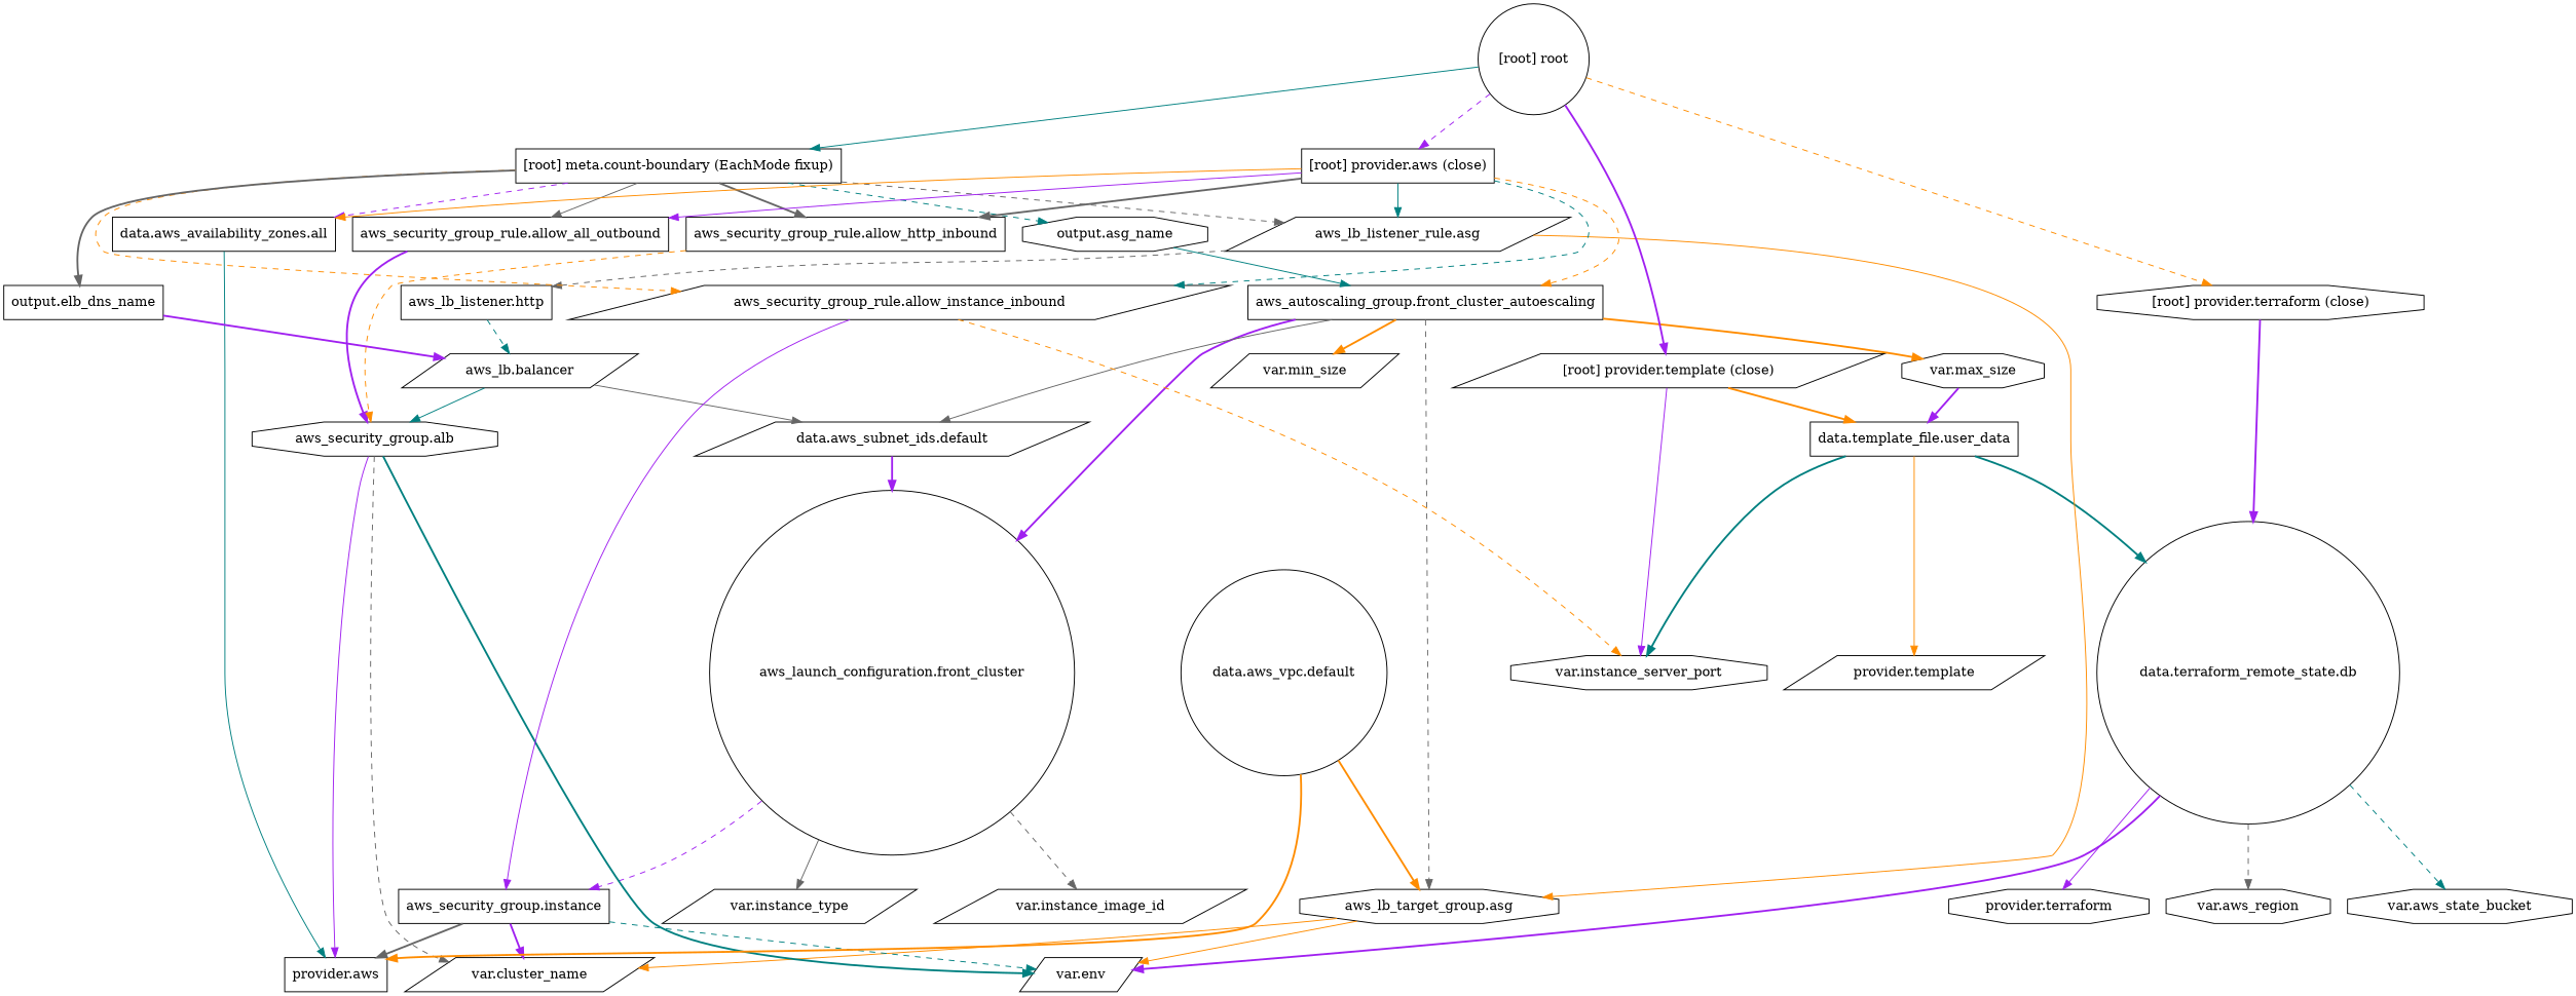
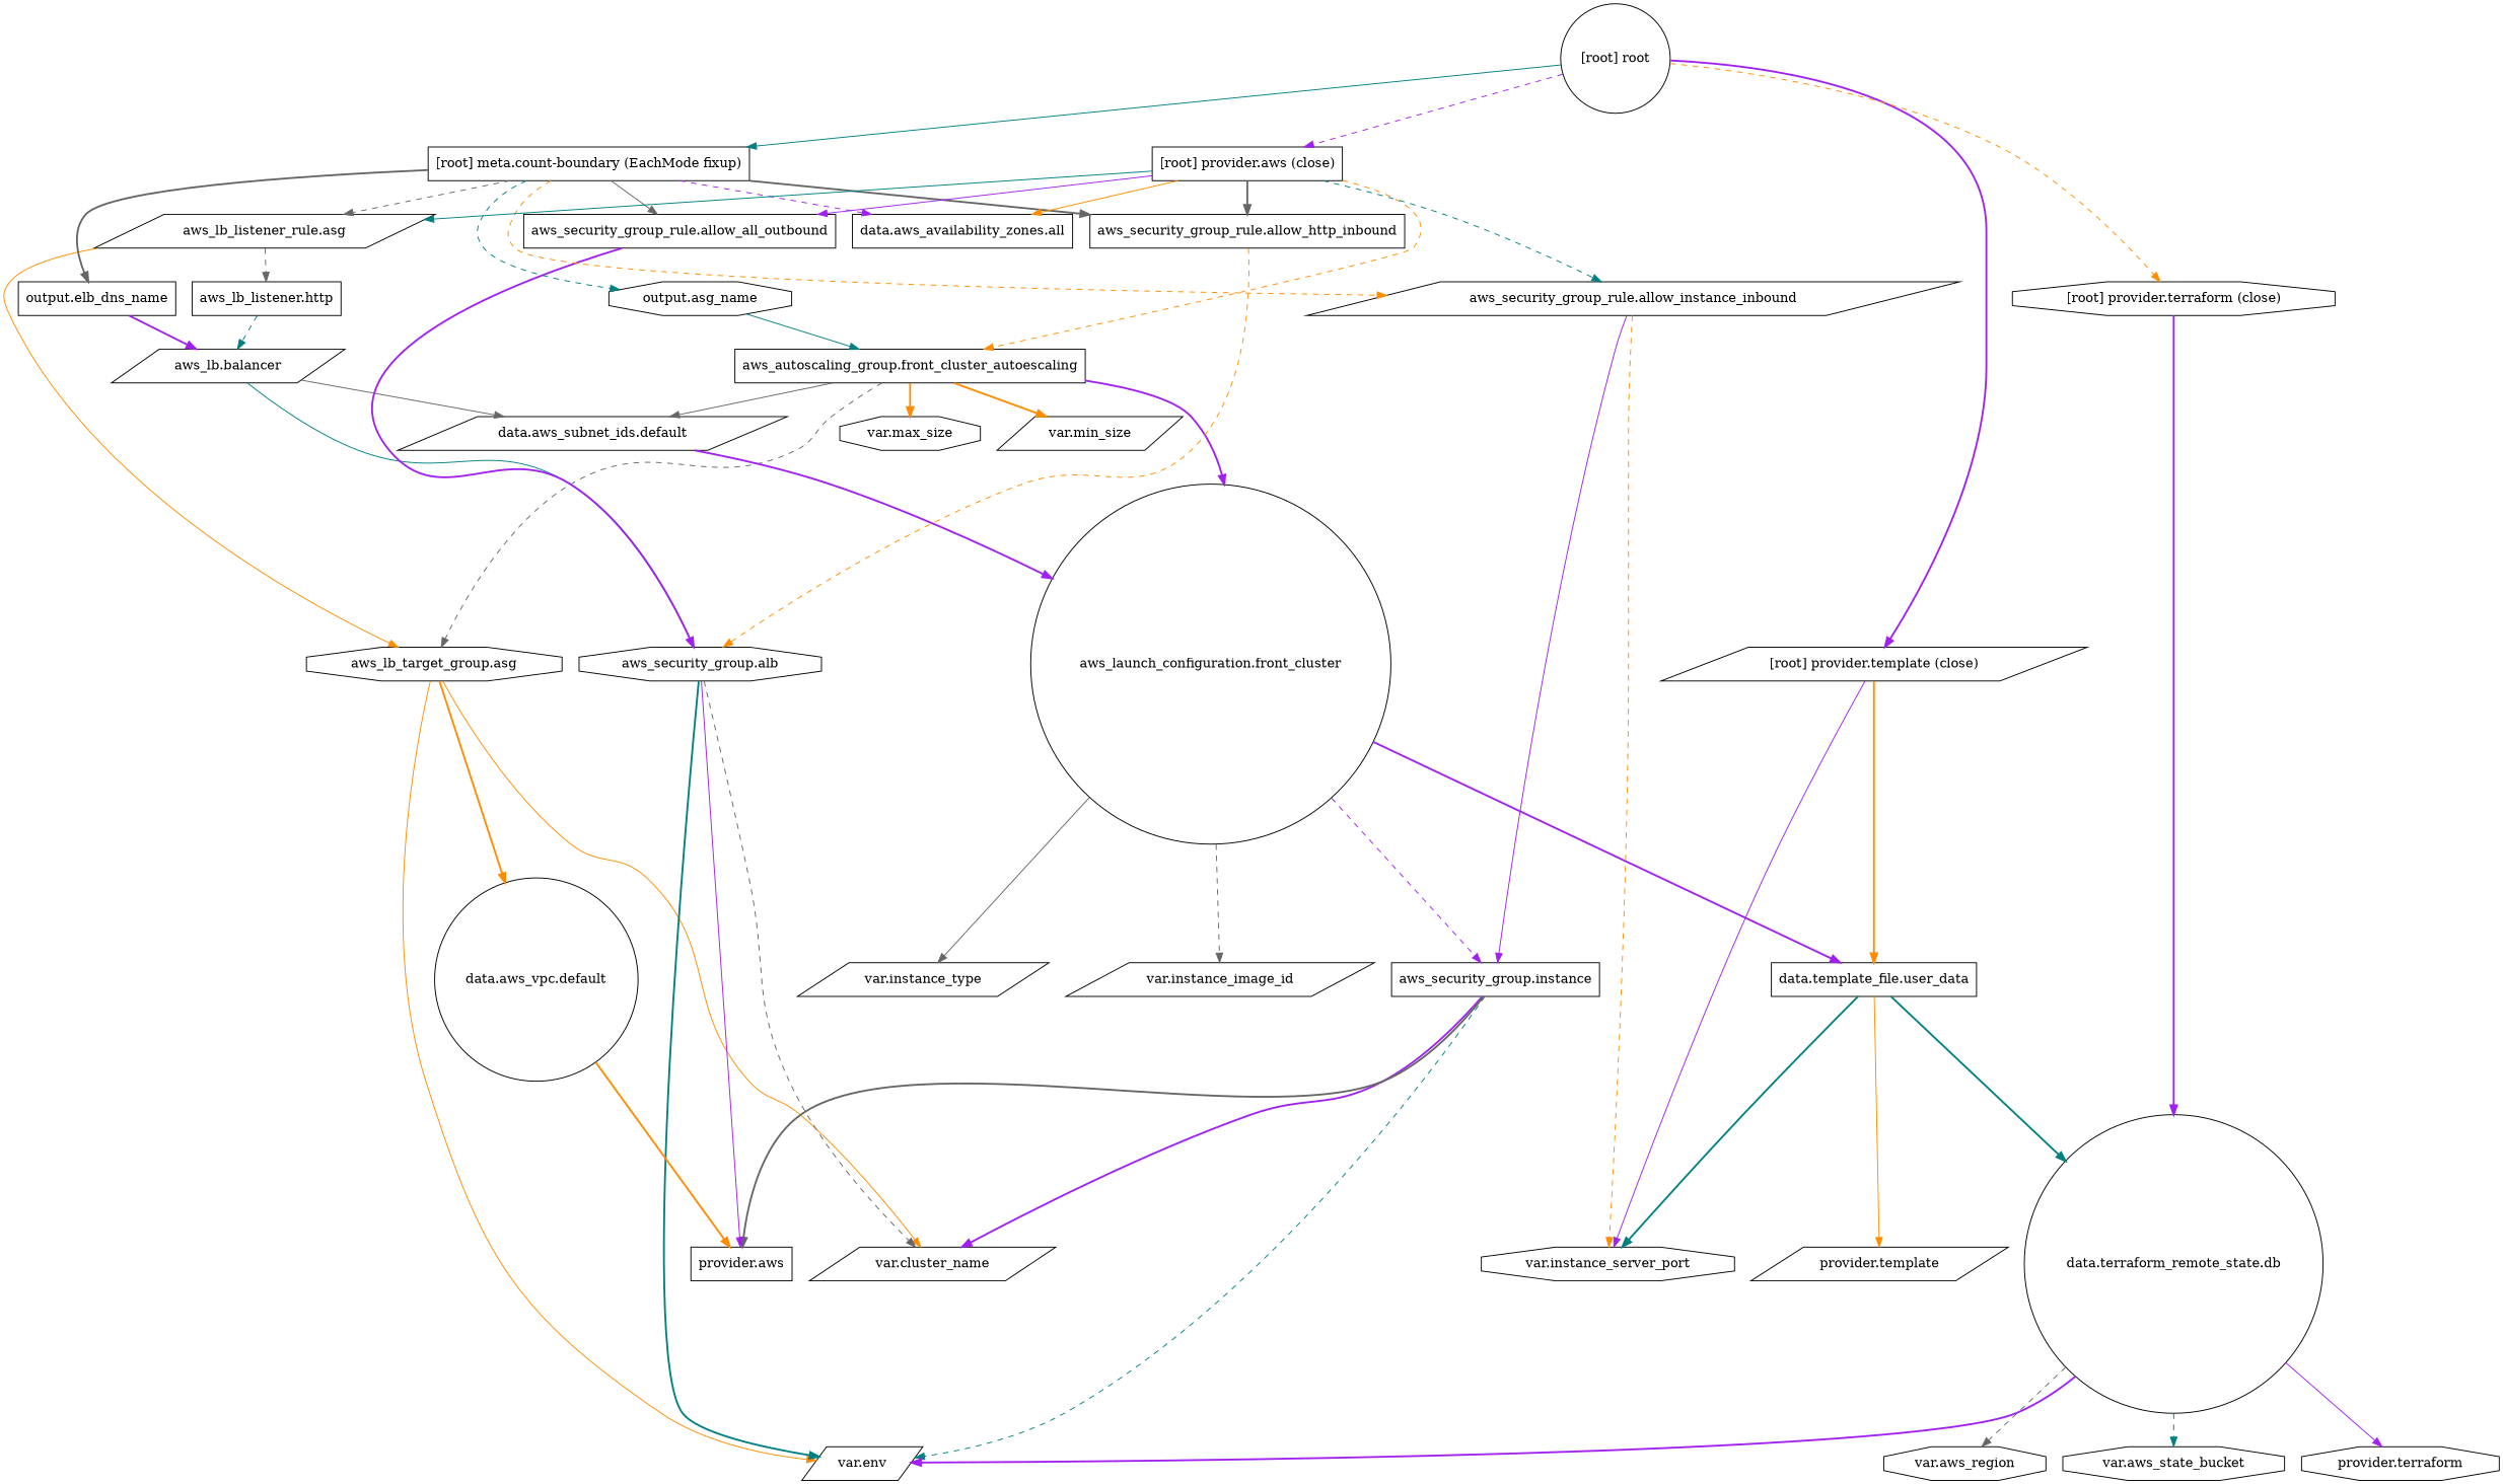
  digraph {
    compound=true
    fontname="DejaVu Serif"
    newrank=true
    node [fontname="DejaVu Serif" shape=box]
    edge [color=purple fontname="DejaVu Serif" style=bold]
    n1 [label="aws_autoscaling_group.front_cluster_autoescaling"]
    n2 [label="aws_launch_configuration.front_cluster" shape=circle]
    n3 [label="aws_lb_target_group.asg" shape=octagon]
    n4 [label="data.aws_subnet_ids.default" shape=parallelogram]
    n5 [label="var.max_size" shape=octagon]
    n6 [label="var.min_size" shape=parallelogram]
    n7 [label="aws_security_group.instance"]
    n8 [label="data.template_file.user_data"]
    n9 [label="var.instance_image_id" shape=parallelogram]
    n10 [label="var.instance_type" shape=parallelogram]
    n11 [label="aws_lb.balancer" shape=parallelogram]
    n12 [label="aws_security_group.alb" shape=octagon]
    n13 [label="aws_lb_listener.http"]
    n14 [label="aws_lb_listener_rule.asg" shape=parallelogram]
    n15 [label="data.aws_vpc.default" shape=circle]
    n16 [label="var.cluster_name" shape=parallelogram]
    n17 [label="var.env" shape=parallelogram]
    n18 [label="var.instance_server_port" shape=octagon]
    n19 [label="provider.aws"]
    n20 [label="aws_security_group_rule.allow_all_outbound"]
    n21 [label="aws_security_group_rule.allow_http_inbound"]
    n22 [label="aws_security_group_rule.allow_instance_inbound" shape=parallelogram]
    n23 [label="data.aws_availability_zones.all"]
    n24 [label="data.terraform_remote_state.db" shape=circle]
    n25 [label="provider.template" shape=parallelogram]
    n26 [label="provider.terraform" shape=octagon]
    n27 [label="var.aws_region" shape=octagon]
    n28 [label="var.aws_state_bucket" shape=octagon]
    n29 [label="output.asg_name" shape=octagon]
    n30 [label="output.elb_dns_name"]
    "[root] meta.count-boundary (EachMode fixup)"
    "[root] provider.aws (close)"
    "[root] provider.template (close)" [shape=parallelogram]
    "[root] provider.terraform (close)" [shape=octagon]
    "[root] root" [shape=circle]
    subgraph sub_1 {
      n1
      n2
      n3
      n4
      n5
      n6
      n7
      n8
      n9
      n10
      n11
      n12
      n13
      n14
      n15
      n16
      n17
      n18
      n19
      n20
      n21
      n22
      n23
      n24
      n25
      n26
      n27
      n28
      n29
      n30
      "[root] meta.count-boundary (EachMode fixup)"
      "[root] provider.aws (close)"
      "[root] provider.template (close)"
      "[root] provider.terraform (close)"
      "[root] root"
    }
    n1 -> n2
    n1 -> n3 [color=gray40 style=dashed]
    n1 -> n4 [color=gray40 style=solid]
    n1 -> n5 [color=darkorange]
    n1 -> n6 [color=darkorange]
    n2 -> n7 [style=dashed]
-   n5 -> n8
+   n2 -> n8
    n2 -> n9 [color=gray40 style=dashed]
    n2 -> n10 [color=gray40 style=solid]
-   n15 -> n3 [color=darkorange]
+   n3 -> n15 [color=darkorange]
    n3 -> n16 [color=darkorange style=solid]
    n3 -> n17 [color=darkorange style=solid]
    n4 -> n2
    n7 -> n16
    n7 -> n17 [color=teal style=dashed]
    n7 -> n19 [color=gray40]
    n8 -> n18 [color=teal]
    n8 -> n24 [color=teal]
    n8 -> n25 [color=darkorange style=solid]
    n11 -> n4 [color=gray40 style=solid]
    n11 -> n12 [color=teal style=solid]
    n12 -> n16 [color=gray40 style=dashed]
    n12 -> n17 [color=teal]
    n12 -> n19 [style=solid]
    n13 -> n11 [color=teal style=dashed]
    n14 -> n3 [color=darkorange style=solid]
    n14 -> n13 [color=gray40 style=dashed]
    n15 -> n19 [color=darkorange]
    n20 -> n12
    n21 -> n12 [color=darkorange style=dashed]
    n22 -> n7 [style=solid]
    n22 -> n18 [color=darkorange style=dashed]
-   n23 -> n19 [color=teal style=solid]
    n24 -> n17
    n24 -> n26 [style=solid]
    n24 -> n27 [color=gray40 style=dashed]
    n24 -> n28 [color=teal style=dashed]
    n29 -> n1 [color=teal style=solid]
    n30 -> n11
    "[root] meta.count-boundary (EachMode fixup)" -> n14 [color=gray40 style=dashed]
    "[root] meta.count-boundary (EachMode fixup)" -> n20 [color=gray40 style=solid]
    "[root] meta.count-boundary (EachMode fixup)" -> n21 [color=gray40]
    "[root] meta.count-boundary (EachMode fixup)" -> n22 [color=darkorange style=dashed]
    "[root] meta.count-boundary (EachMode fixup)" -> n23 [style=dashed]
    "[root] meta.count-boundary (EachMode fixup)" -> n29 [color=teal style=dashed]
    "[root] meta.count-boundary (EachMode fixup)" -> n30 [color=gray40]
    "[root] provider.aws (close)" -> n1 [color=darkorange style=dashed]
    "[root] provider.aws (close)" -> n14 [color=teal style=solid]
    "[root] provider.aws (close)" -> n20 [style=solid]
    "[root] provider.aws (close)" -> n21 [color=gray40]
    "[root] provider.aws (close)" -> n22 [color=teal style=dashed]
    "[root] provider.aws (close)" -> n23 [color=darkorange style=solid]
    "[root] provider.template (close)" -> n8 [color=darkorange]
    "[root] provider.template (close)" -> n18 [style=solid]
    "[root] provider.terraform (close)" -> n24
    "[root] root" -> "[root] meta.count-boundary (EachMode fixup)" [color=teal style=solid]
    "[root] root" -> "[root] provider.aws (close)" [style=dashed]
    "[root] root" -> "[root] provider.template (close)"
    "[root] root" -> "[root] provider.terraform (close)" [color=darkorange style=dashed]
  }
